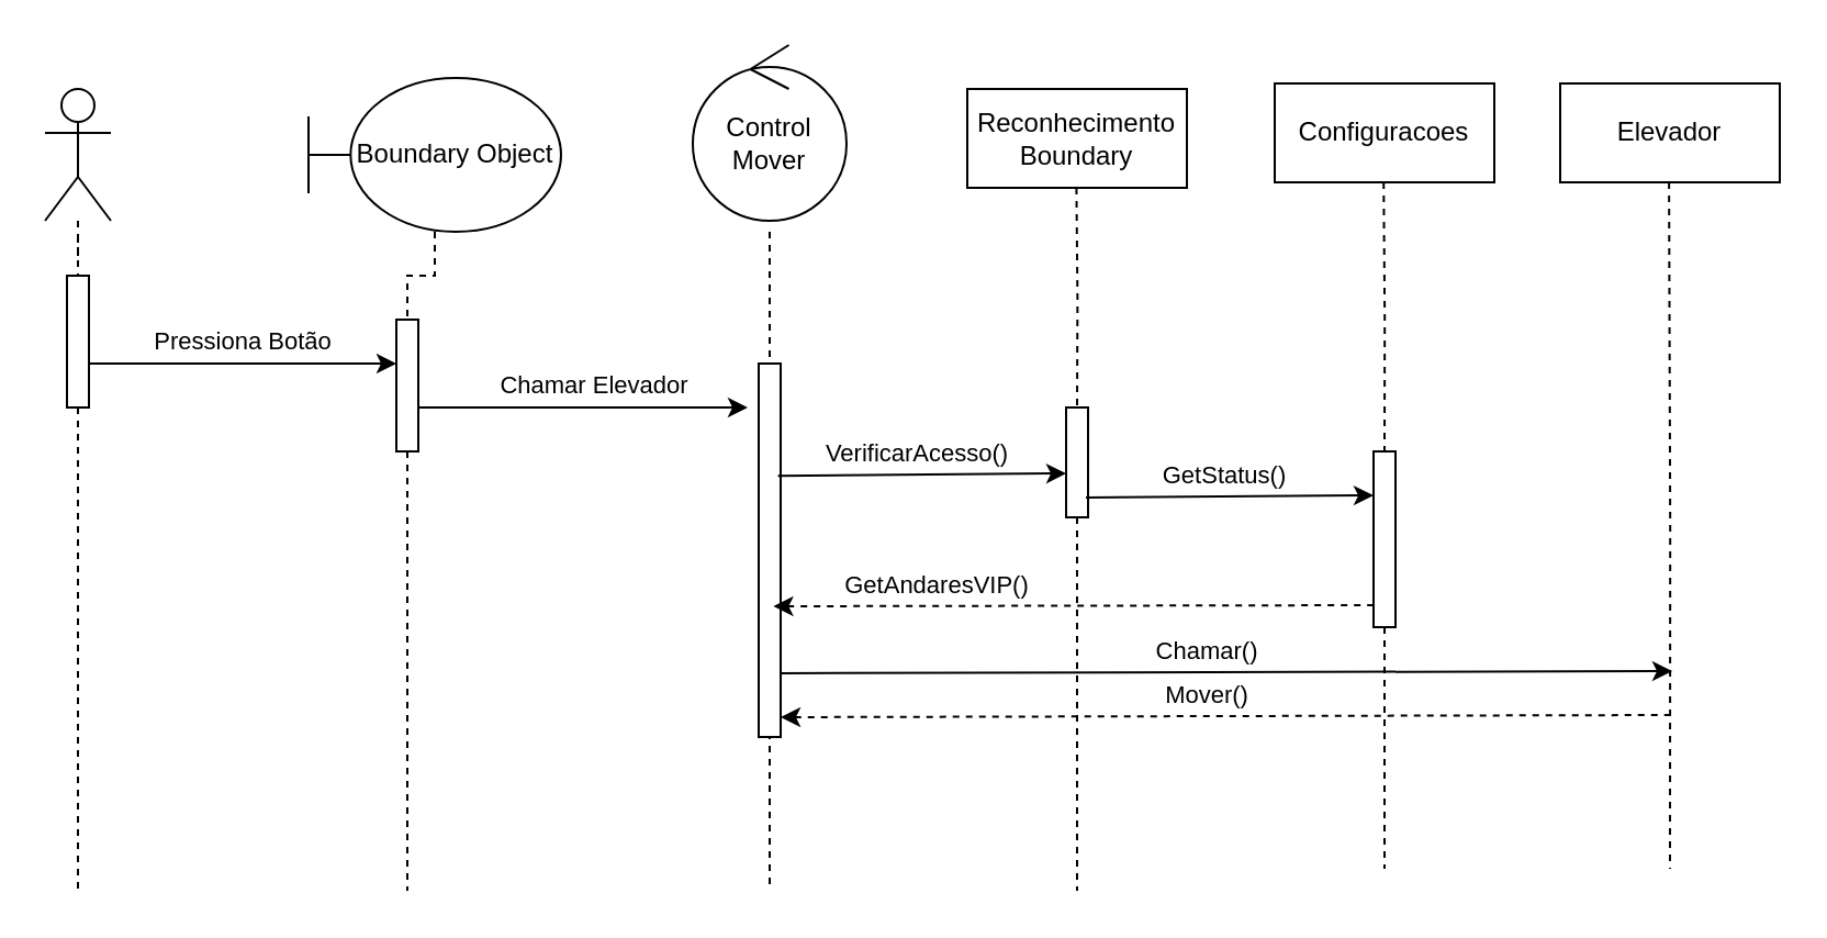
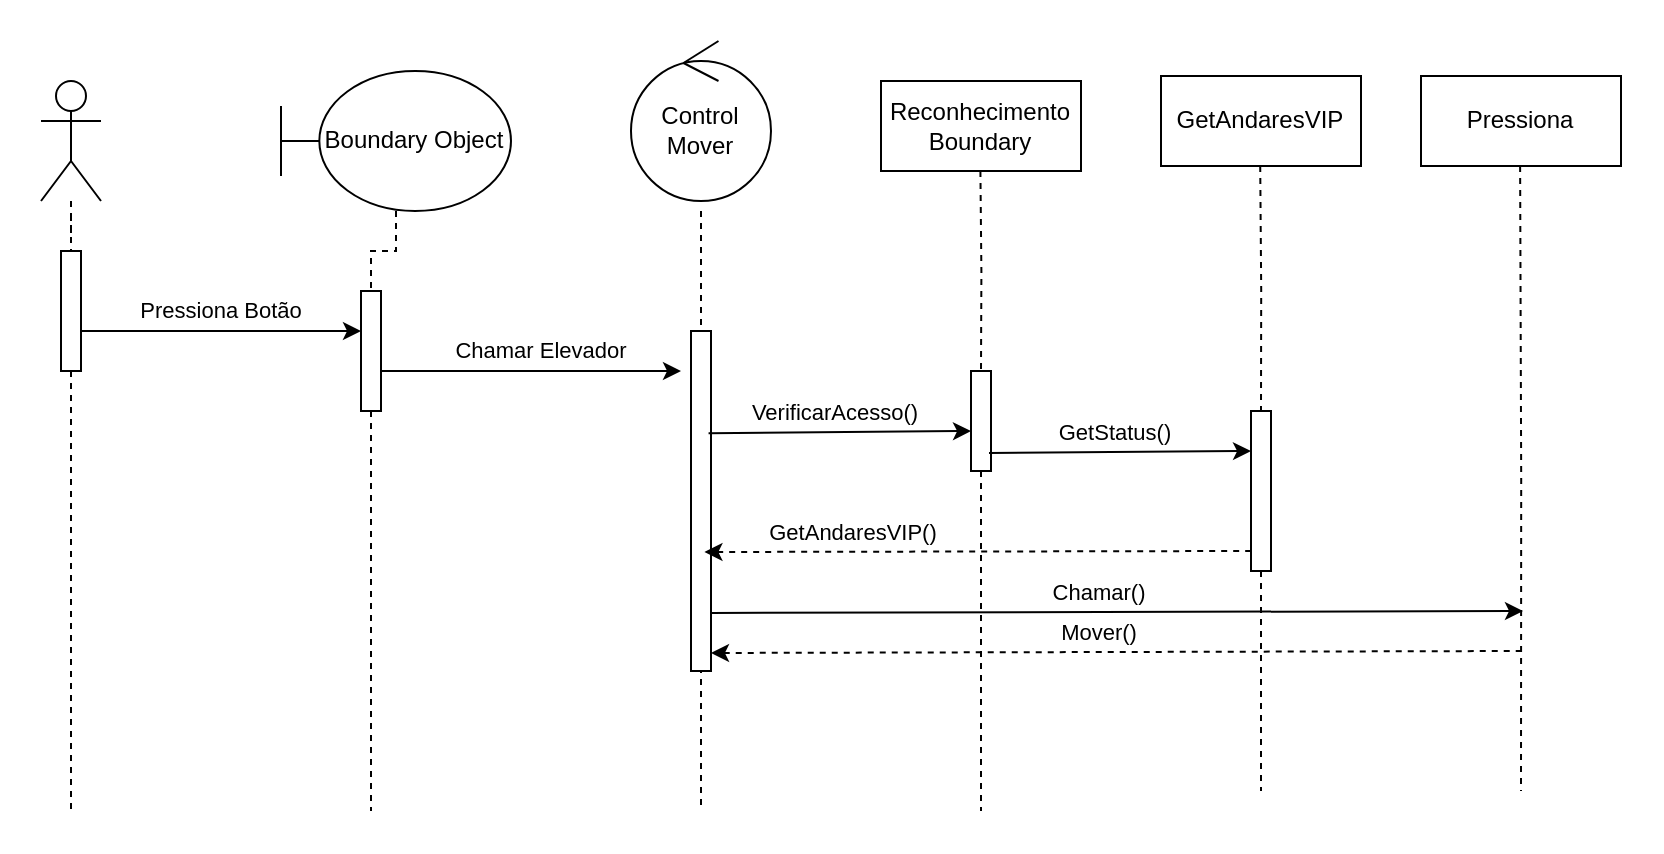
  <mxCell id="0" />
  <mxCell id="1" parent="0" />
  <mxCell id="2" style="edgeStyle=orthogonalEdgeStyle;rounded=0;orthogonalLoop=1;jettySize=auto;html=1;endArrow=none;endFill=0;dashed=1;" parent="1" source="18" edge="1"><mxGeometry relative="1" as="geometry"><mxPoint x="35" y="405" as="targetPoint" /></mxGeometry></mxCell>
  <mxCell id="3" value="" style="shape=umlActor;verticalLabelPosition=bottom;verticalAlign=top;html=1;outlineConnect=0;" parent="1" vertex="1"><mxGeometry x="20" y="40" width="30" height="60" as="geometry" /></mxCell>
  <mxCell id="4" style="edgeStyle=orthogonalEdgeStyle;rounded=0;orthogonalLoop=1;jettySize=auto;html=1;dashed=1;endArrow=none;endFill=0;" parent="1" source="10" edge="1"><mxGeometry relative="1" as="geometry"><mxPoint x="185" y="405" as="targetPoint" /></mxGeometry></mxCell>
  <mxCell id="5" value="Boundary Object" style="shape=umlBoundary;whiteSpace=wrap;html=1;" parent="1" vertex="1"><mxGeometry x="140" y="35" width="115" height="70" as="geometry" /></mxCell>
  <mxCell id="6" style="edgeStyle=orthogonalEdgeStyle;rounded=0;orthogonalLoop=1;jettySize=auto;html=1;dashed=1;endArrow=none;endFill=0;" parent="1" edge="1"><mxGeometry relative="1" as="geometry"><mxPoint x="350" y="405" as="targetPoint" /><mxPoint x="350" y="105" as="sourcePoint" /></mxGeometry></mxCell>
  <mxCell id="7" value="Control Mover" style="ellipse;shape=umlControl;whiteSpace=wrap;html=1;" parent="1" vertex="1"><mxGeometry x="315" y="20" width="70" height="80" as="geometry" /></mxCell>
  <mxCell id="8" value="Chamar Elevador" style="endArrow=classic;html=1;rounded=0;" parent="1" edge="1"><mxGeometry x="0.067" y="10" width="50" height="50" relative="1" as="geometry"><mxPoint x="190" y="185" as="sourcePoint" /><mxPoint x="340" y="185" as="targetPoint" /><mxPoint as="offset" /></mxGeometry></mxCell>
  <mxCell id="9" value="" style="edgeStyle=orthogonalEdgeStyle;rounded=0;orthogonalLoop=1;jettySize=auto;html=1;dashed=1;endArrow=none;endFill=0;" parent="1" source="5" target="10" edge="1"><mxGeometry relative="1" as="geometry"><mxPoint x="185" y="405" as="targetPoint" /><mxPoint x="185" y="105" as="sourcePoint" /></mxGeometry></mxCell>
  <mxCell id="10" value="" style="rounded=0;whiteSpace=wrap;html=1;" parent="1" vertex="1"><mxGeometry x="180" y="145" width="10" height="60" as="geometry" /></mxCell>
  <mxCell id="11" value="" style="rounded=0;whiteSpace=wrap;html=1;" parent="1" vertex="1"><mxGeometry x="345" y="165" width="10" height="170" as="geometry" /></mxCell>
  <mxCell id="12" value="Reconhecimento&lt;div&gt;Boundary&lt;/div&gt;" style="rounded=0;whiteSpace=wrap;html=1;" parent="1" vertex="1"><mxGeometry x="440" y="40" width="100" height="45" as="geometry" /></mxCell>
  <mxCell id="13" style="edgeStyle=orthogonalEdgeStyle;rounded=0;orthogonalLoop=1;jettySize=auto;html=1;dashed=1;endArrow=none;endFill=0;" parent="1" source="15" edge="1"><mxGeometry relative="1" as="geometry"><mxPoint x="490" y="405" as="targetPoint" /><mxPoint x="489.71" y="85" as="sourcePoint" /></mxGeometry></mxCell>
  <mxCell id="14" value="" style="edgeStyle=orthogonalEdgeStyle;rounded=0;orthogonalLoop=1;jettySize=auto;html=1;dashed=1;endArrow=none;endFill=0;" parent="1" target="15" edge="1"><mxGeometry relative="1" as="geometry"><mxPoint x="490" y="405" as="targetPoint" /><mxPoint x="489.71" y="85" as="sourcePoint" /></mxGeometry></mxCell>
  <mxCell id="15" value="" style="rounded=0;whiteSpace=wrap;html=1;" parent="1" vertex="1"><mxGeometry x="485" y="185" width="10" height="50" as="geometry" /></mxCell>
  <mxCell id="16" value="VerificarAcesso()" style="endArrow=classic;html=1;rounded=0;exitX=0.879;exitY=0.301;exitDx=0;exitDy=0;exitPerimeter=0;" parent="1" source="11" edge="1"><mxGeometry x="-0.045" y="10" width="50" height="50" relative="1" as="geometry"><mxPoint x="360" y="215" as="sourcePoint" /><mxPoint x="485" y="215" as="targetPoint" /><mxPoint as="offset" /></mxGeometry></mxCell>
  <mxCell id="17" value="" style="edgeStyle=orthogonalEdgeStyle;rounded=0;orthogonalLoop=1;jettySize=auto;html=1;endArrow=none;endFill=0;dashed=1;" parent="1" source="3" target="18" edge="1"><mxGeometry relative="1" as="geometry"><mxPoint x="35" y="405" as="targetPoint" /><mxPoint x="35" y="100" as="sourcePoint" /></mxGeometry></mxCell>
  <mxCell id="18" value="" style="rounded=0;whiteSpace=wrap;html=1;" parent="1" vertex="1"><mxGeometry x="30" y="125" width="10" height="60" as="geometry" /></mxCell>
  <mxCell id="19" value="Pressiona Botão" style="endArrow=classic;html=1;rounded=0;" parent="1" edge="1"><mxGeometry y="10" width="50" height="50" relative="1" as="geometry"><mxPoint x="40" y="165" as="sourcePoint" /><mxPoint x="180" y="165" as="targetPoint" /><mxPoint as="offset" /></mxGeometry></mxCell>
- <mxCell id="20" value="Configuracoes" style="rounded=0;whiteSpace=wrap;html=1;" vertex="1" parent="1"><mxGeometry x="580" y="37.5" width="100" height="45" as="geometry" /></mxCell>
+ <mxCell id="20" value="GetAndaresVIP" style="rounded=0;whiteSpace=wrap;html=1;" vertex="1" parent="1"><mxGeometry x="580" y="37.5" width="100" height="45" as="geometry" /></mxCell>
  <mxCell id="21" value="" style="edgeStyle=orthogonalEdgeStyle;rounded=0;orthogonalLoop=1;jettySize=auto;html=1;dashed=1;endArrow=none;endFill=0;" edge="1" parent="1" source="23"><mxGeometry relative="1" as="geometry"><mxPoint x="630" y="395" as="targetPoint" /><mxPoint x="629.61" y="82.5" as="sourcePoint" /></mxGeometry></mxCell>
  <mxCell id="22" value="" style="edgeStyle=orthogonalEdgeStyle;rounded=0;orthogonalLoop=1;jettySize=auto;html=1;dashed=1;endArrow=none;endFill=0;" edge="1" parent="1" target="23"><mxGeometry relative="1" as="geometry"><mxPoint x="630" y="395" as="targetPoint" /><mxPoint x="629.61" y="82.5" as="sourcePoint" /></mxGeometry></mxCell>
  <mxCell id="23" value="" style="rounded=0;whiteSpace=wrap;html=1;" vertex="1" parent="1"><mxGeometry x="625" y="205" width="10" height="80" as="geometry" /></mxCell>
  <mxCell id="24" value="GetStatus()" style="endArrow=classic;html=1;rounded=0;exitX=0.858;exitY=0.39;exitDx=0;exitDy=0;exitPerimeter=0;" edge="1" parent="1"><mxGeometry x="-0.045" y="10" width="50" height="50" relative="1" as="geometry"><mxPoint x="494" y="226" as="sourcePoint" /><mxPoint x="625" y="225" as="targetPoint" /><mxPoint as="offset" /></mxGeometry></mxCell>
  <mxCell id="25" value="GetAndaresVIP()" style="endArrow=none;html=1;rounded=0;exitX=0.672;exitY=0.65;exitDx=0;exitDy=0;exitPerimeter=0;startArrow=classic;startFill=1;endFill=0;dashed=1;" edge="1" parent="1" source="11"><mxGeometry x="-0.459" y="9" width="50" height="50" relative="1" as="geometry"><mxPoint x="495" y="276" as="sourcePoint" /><mxPoint x="626" y="275" as="targetPoint" /><mxPoint as="offset" /></mxGeometry></mxCell>
- <mxCell id="26" value="Elevador" style="rounded=0;whiteSpace=wrap;html=1;" vertex="1" parent="1"><mxGeometry x="710" y="37.5" width="100" height="45" as="geometry" /></mxCell>
+ <mxCell id="26" value="Pressiona" style="rounded=0;whiteSpace=wrap;html=1;" vertex="1" parent="1"><mxGeometry x="710" y="37.5" width="100" height="45" as="geometry" /></mxCell>
  <mxCell id="27" value="" style="edgeStyle=orthogonalEdgeStyle;rounded=0;orthogonalLoop=1;jettySize=auto;html=1;dashed=1;endArrow=none;endFill=0;" edge="1" parent="1"><mxGeometry relative="1" as="geometry"><mxPoint x="760" y="395" as="targetPoint" /><mxPoint x="759.56" y="82.5" as="sourcePoint" /></mxGeometry></mxCell>
  <mxCell id="28" value="Chamar()" style="endArrow=classic;html=1;rounded=0;exitX=0.879;exitY=0.301;exitDx=0;exitDy=0;exitPerimeter=0;" edge="1" parent="1"><mxGeometry x="-0.045" y="10" width="50" height="50" relative="1" as="geometry"><mxPoint x="355" y="306" as="sourcePoint" /><mxPoint x="761" y="305" as="targetPoint" /><mxPoint as="offset" /></mxGeometry></mxCell>
  <mxCell id="29" value="Mover()" style="endArrow=none;html=1;rounded=0;exitX=0.879;exitY=0.301;exitDx=0;exitDy=0;exitPerimeter=0;endFill=0;startArrow=classic;startFill=1;dashed=1;" edge="1" parent="1"><mxGeometry x="-0.045" y="10" width="50" height="50" relative="1" as="geometry"><mxPoint x="355" y="326" as="sourcePoint" /><mxPoint x="761" y="325" as="targetPoint" /><mxPoint as="offset" /></mxGeometry></mxCell>
